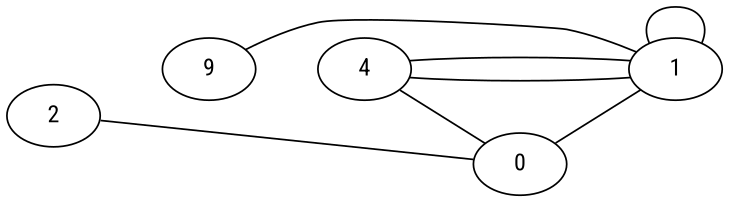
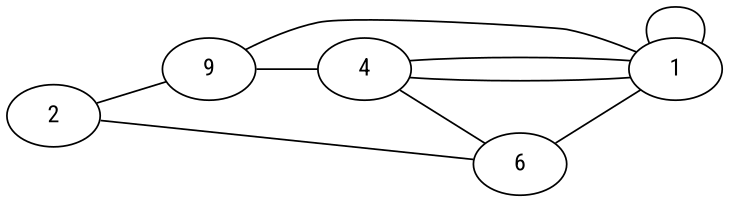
  graph {
    fontname="Roboto Condensed"
    rankdir=LR
    node [fillcolor=1 fontname="Roboto Condensed"]
    edge [fontname="Roboto Condensed"]
    2
-   0 [fillcolor=0]
+   0 [fillcolor=0 label=6]
    1 [fillcolor=0]
    n4 [fillcolor=2 label=9]
    4
+   2 -- n4
    0 -- 2
    0 -- 1
    1 -- 1
    1 -- n4
    1 -- 4
+   n4 -- 4
    4 -- 0
    4 -- 1
  }
